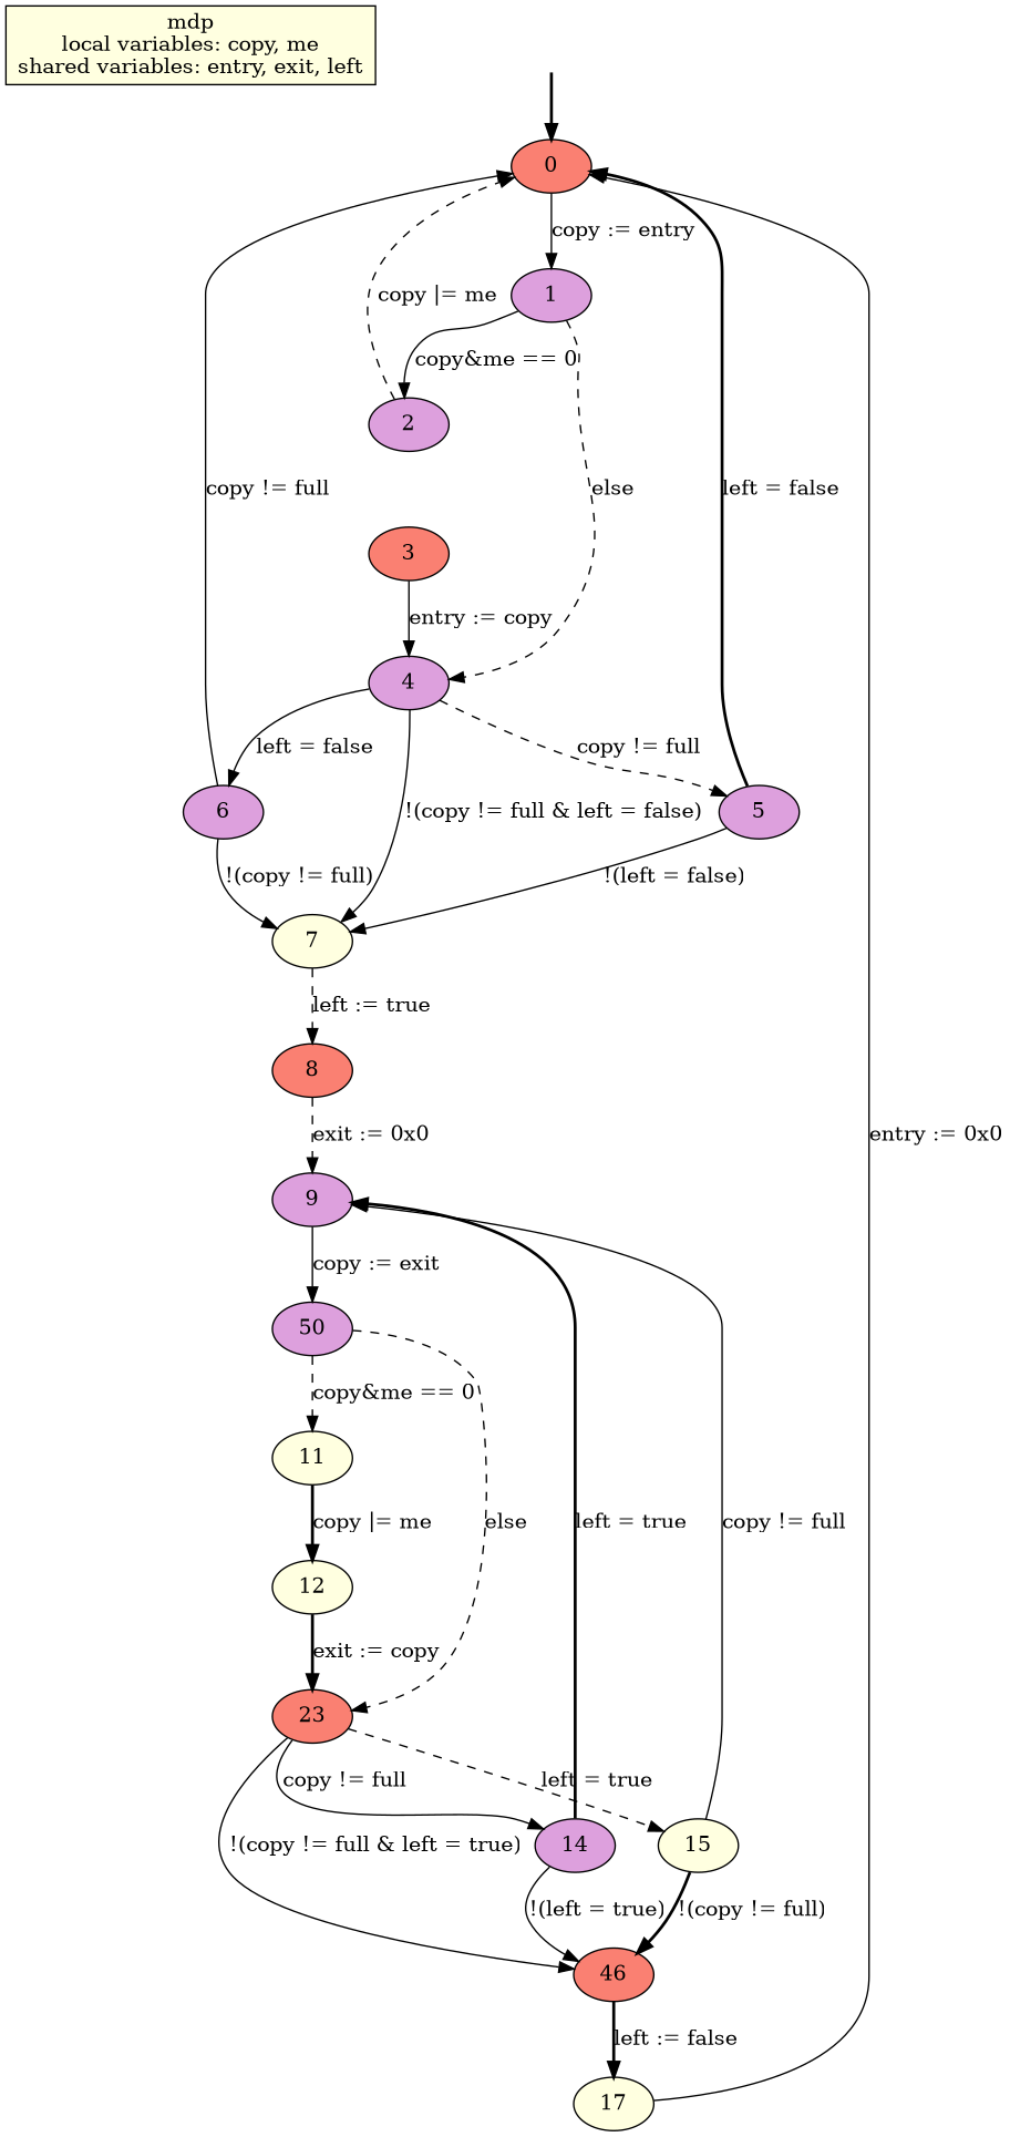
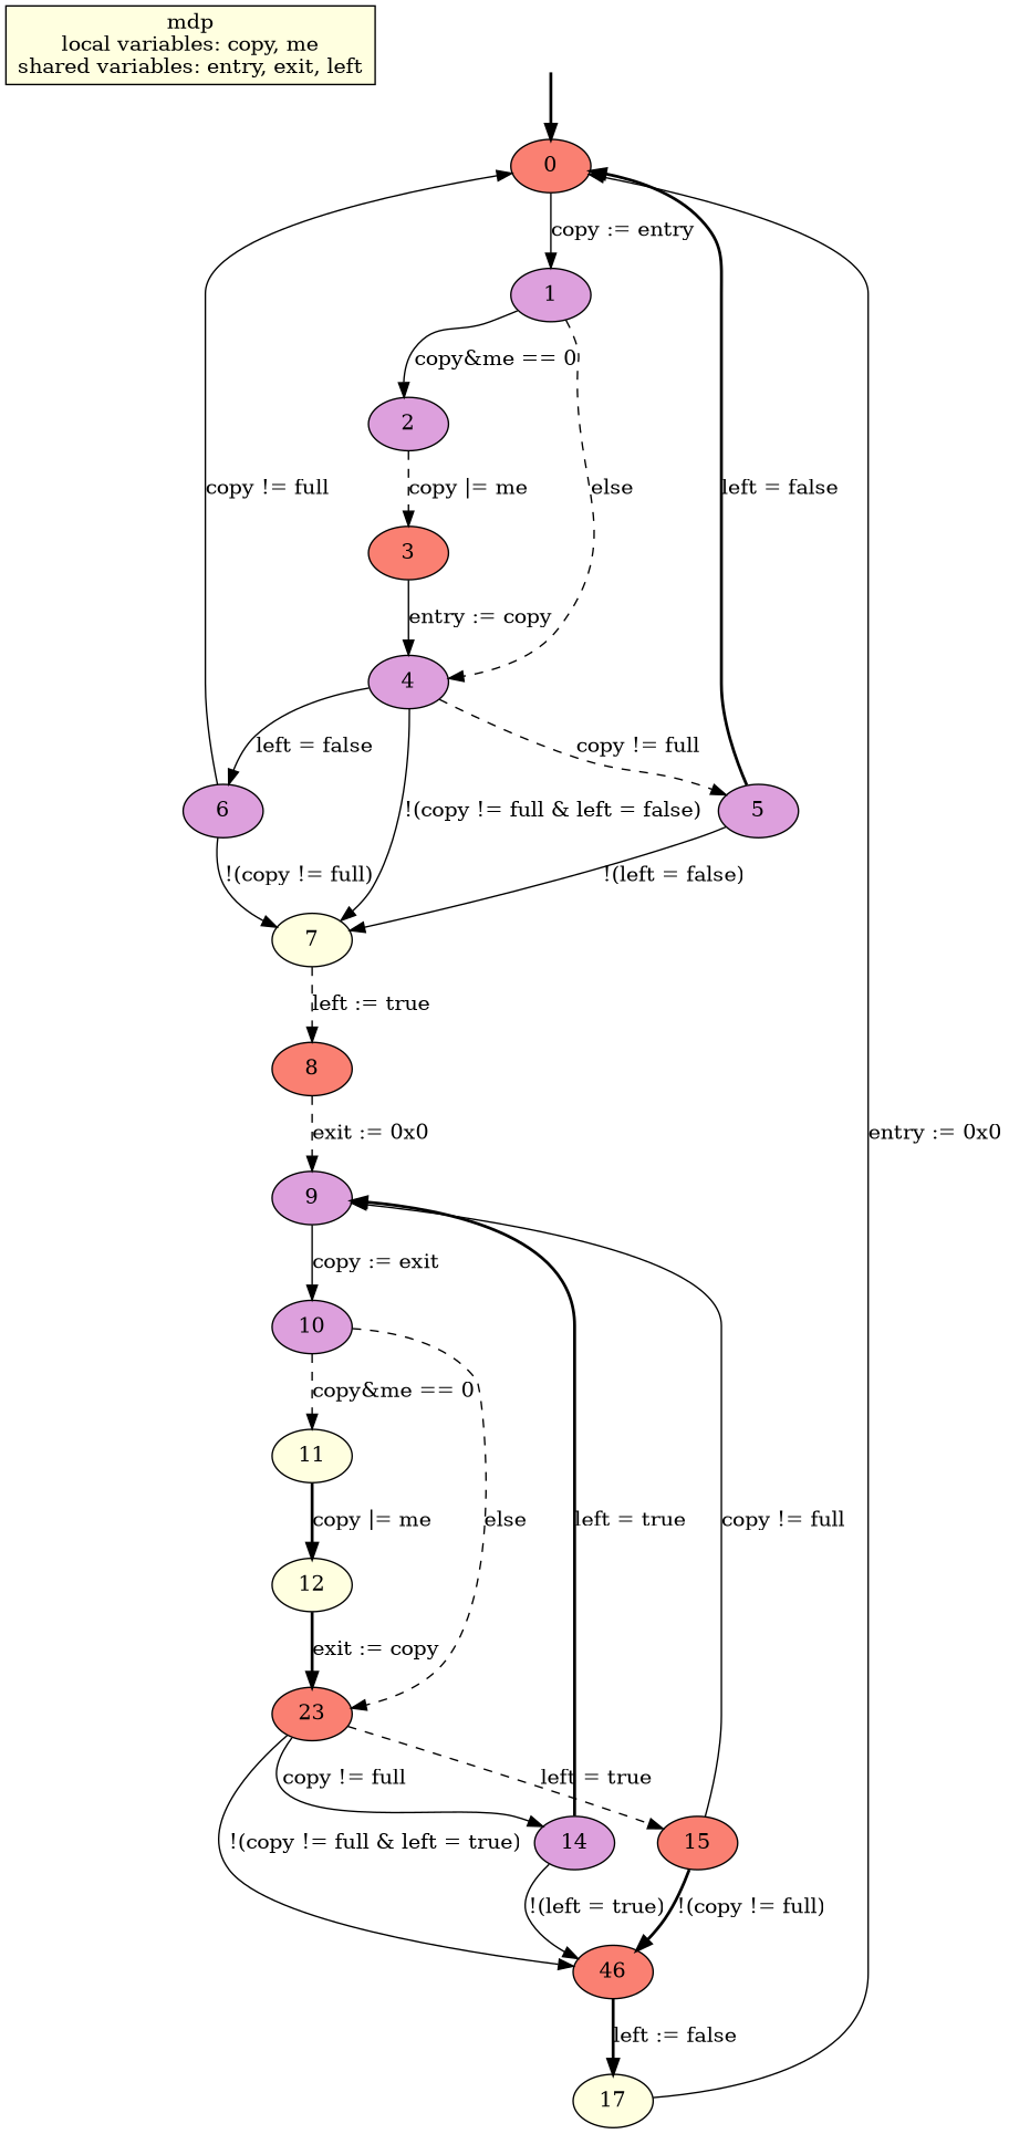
  digraph {
    node [fillcolor=plum style=filled]
    edge [style=solid]
    "mdp\nlocal variables: copy, me\nshared variables: entry, exit, left" [fillcolor=lightyellow nojustify=true shape=box]
    initial_state_source [style=invis fillcolor=""]
    0 [fillcolor=salmon]
    1
    2
    4
    3 [fillcolor=salmon]
    5
    6
    7 [fillcolor=lightyellow]
    8 [fillcolor=salmon]
    9
-   10 [label=50]
+   10
    11 [fillcolor=lightyellow]
    n15 [fillcolor=salmon label=23]
    12 [fillcolor=lightyellow]
    14
-   15 [fillcolor=lightyellow]
+   15 [fillcolor=salmon]
    n19 [fillcolor=salmon label=46]
    17 [fillcolor=lightyellow]
    initial_state_source -> 0 [style=bold]
    0 -> 1 [label="copy := entry" weight=10]
    1 -> 2 [label="copy&me == 0" weight=10]
    1 -> 4 [label=else style=dashed]
-   2 -> 0 [label="copy |= me" style=dashed weight=10]
+   2 -> 3 [label="copy |= me" style=dashed weight=10]
    4 -> 5 [label="copy != full" style=dashed]
    4 -> 6 [label="left = false"]
    4 -> 7 [label="!(copy != full & left = false)"]
    3 -> 4 [label="entry := copy" weight=10]
    5 -> 0 [label="left = false" style=bold]
    5 -> 7 [label="!(left = false)"]
    6 -> 0 [label="copy != full"]
    6 -> 7 [label="!(copy != full)"]
    7 -> 8 [label="left := true" style=dashed weight=10]
    8 -> 9 [label="exit := 0x0" style=dashed weight=10]
    9 -> 10 [label="copy := exit" weight=10]
    10 -> 11 [label="copy&me == 0" style=dashed weight=10]
    10 -> n15 [label=else style=dashed]
    11 -> 12 [label="copy |= me" style=bold weight=10]
    n15 -> 14 [label="copy != full"]
    n15 -> 15 [label="left = true" style=dashed]
    n15 -> n19 [label="!(copy != full & left = true)"]
    12 -> n15 [label="exit := copy" style=bold weight=10]
    14 -> 9 [label="left = true" style=bold]
    14 -> n19 [label="!(left = true)"]
    15 -> 9 [label="copy != full"]
    15 -> n19 [label="!(copy != full)" style=bold]
    n19 -> 17 [label="left := false" style=bold weight=10]
    17 -> 0 [label="entry := 0x0"]
  }
